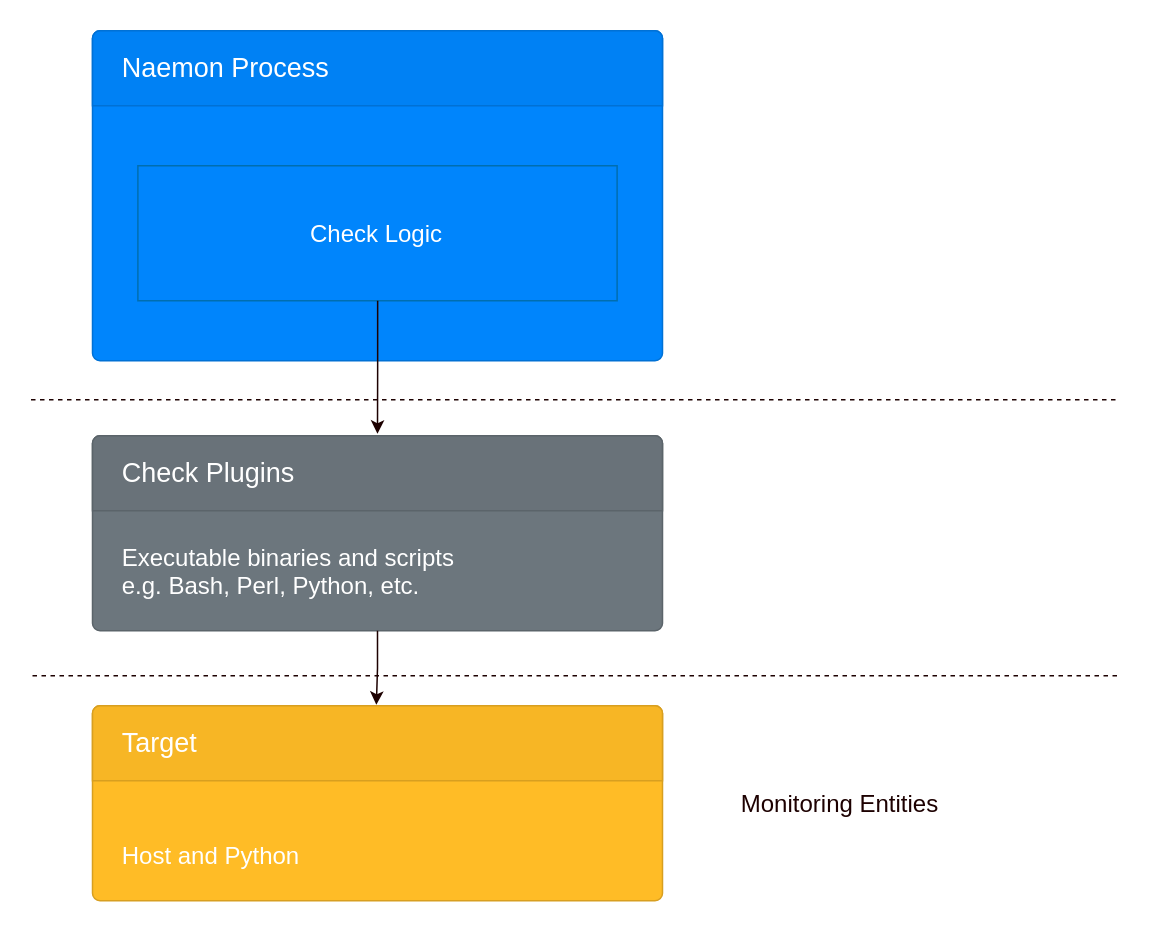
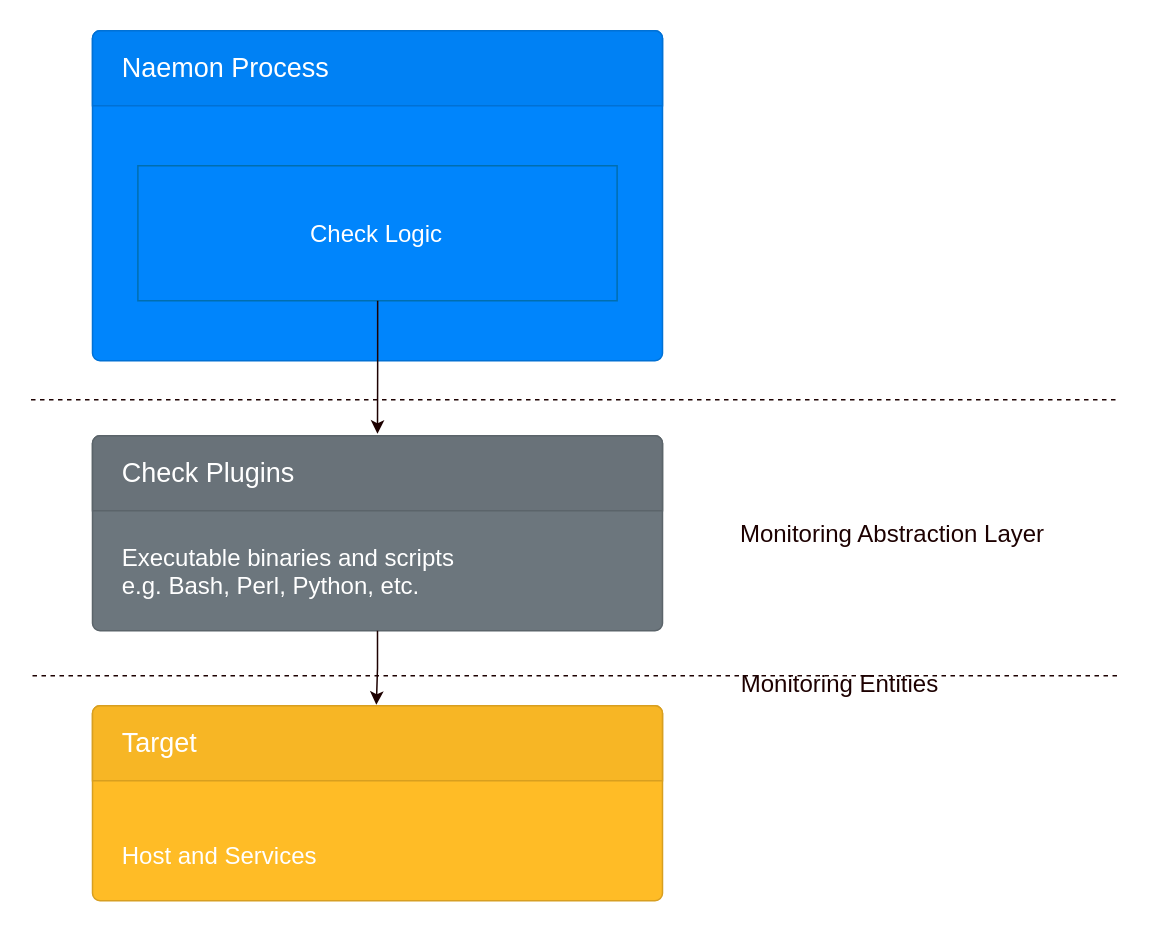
  <mxCell id="0" />
  <mxCell id="1" parent="0" />
  <mxCell id="2" value="" style="html=1;shadow=0;dashed=0;shape=mxgraph.bootstrap.rrect;rSize=5;strokeColor=#0071D5;html=1;whiteSpace=wrap;fillColor=#0085FC;fontColor=#ffffff;verticalAlign=bottom;align=left;spacing=20;spacingBottom=0;fontSize=16;" parent="1" vertex="1"><mxGeometry x="61" y="20" width="380" height="220" as="geometry" /></mxCell>
  <mxCell id="3" value="Naemon Process" style="html=1;shadow=0;dashed=0;shape=mxgraph.bootstrap.topButton;rSize=5;perimeter=none;whiteSpace=wrap;fillColor=#0081F4;strokeColor=#0071D5;fontColor=#ffffff;resizeWidth=1;fontSize=18;align=left;spacing=20;" parent="2" vertex="1"><mxGeometry width="380" height="50" relative="1" as="geometry" /></mxCell>
  <mxCell id="4" value="Check Logic" style="rounded=0;whiteSpace=wrap;html=1;fillColor=#0085fc;fontColor=#ffffff;strokeColor=#006EAF;fontSize=16;" parent="2" vertex="1"><mxGeometry x="30.258" y="90" width="319.478" height="90" as="geometry" /></mxCell>
  <mxCell id="5" value="&lt;br style=&quot;font-size: 16px;&quot;&gt;Executable binaries and scripts&lt;div style=&quot;font-size: 16px;&quot;&gt;e.g. Bash, Perl, Python, etc.&lt;/div&gt;" style="html=1;shadow=0;dashed=0;shape=mxgraph.bootstrap.rrect;rSize=5;strokeColor=#5B646A;html=1;whiteSpace=wrap;fillColor=#6C767D;fontColor=#ffffff;verticalAlign=bottom;align=left;spacing=20;spacingBottom=0;fontSize=16;" parent="1" vertex="1"><mxGeometry x="61" y="290" width="380" height="130" as="geometry" /></mxCell>
  <mxCell id="6" value="Check Plugins" style="html=1;shadow=0;dashed=0;shape=mxgraph.bootstrap.topButton;rSize=5;perimeter=none;whiteSpace=wrap;fillColor=#697279;strokeColor=#5B646A;fontColor=#ffffff;resizeWidth=1;fontSize=18;align=left;spacing=20;" parent="5" vertex="1"><mxGeometry width="380" height="50" relative="1" as="geometry" /></mxCell>
- <mxCell id="7" value="&lt;font style=&quot;font-size: 16px;&quot;&gt;&lt;br style=&quot;&quot;&gt;Host and Python&lt;/font&gt;" style="html=1;shadow=0;dashed=0;shape=mxgraph.bootstrap.rrect;rSize=5;strokeColor=#D89F20;html=1;whiteSpace=wrap;fillColor=#FFBC26;fontColor=#ffffff;verticalAlign=bottom;align=left;spacing=20;spacingBottom=0;fontSize=14;" parent="1" vertex="1"><mxGeometry x="61" y="470" width="380" height="130" as="geometry" /></mxCell>
+ <mxCell id="7" value="&lt;font style=&quot;font-size: 16px;&quot;&gt;&lt;br style=&quot;&quot;&gt;Host and Services&lt;/font&gt;" style="html=1;shadow=0;dashed=0;shape=mxgraph.bootstrap.rrect;rSize=5;strokeColor=#D89F20;html=1;whiteSpace=wrap;fillColor=#FFBC26;fontColor=#ffffff;verticalAlign=bottom;align=left;spacing=20;spacingBottom=0;fontSize=14;" parent="1" vertex="1"><mxGeometry x="61" y="470" width="380" height="130" as="geometry" /></mxCell>
  <mxCell id="8" value="Target" style="html=1;shadow=0;dashed=0;shape=mxgraph.bootstrap.topButton;rSize=5;perimeter=none;whiteSpace=wrap;fillColor=#F7B625;strokeColor=#D89F20;fontColor=#ffffff;resizeWidth=1;fontSize=18;align=left;spacing=20;" parent="7" vertex="1"><mxGeometry width="380" height="50" relative="1" as="geometry" /></mxCell>
  <mxCell id="9" value="" style="endArrow=none;dashed=1;html=1;rounded=0;fontColor=#1D0101;strokeColor=#1D0101;" parent="1" edge="1"><mxGeometry width="50" height="50" relative="1" as="geometry"><mxPoint x="20" y="266" as="sourcePoint" /><mxPoint x="746" y="266" as="targetPoint" /></mxGeometry></mxCell>
- <mxCell id="11" value="&lt;font style=&quot;font-size: 16px;&quot;&gt;Monitoring Entities&lt;/font&gt;" style="text;html=1;align=center;verticalAlign=middle;resizable=0;points=[];autosize=1;strokeColor=none;fillColor=none;fontSize=16;fontColor=#1D0101;" parent="1" vertex="1"><mxGeometry x="479" y="520" width="160" height="30" as="geometry" /></mxCell>
+ <mxCell id="10" value="&lt;font style=&quot;font-size: 16px;&quot;&gt;Monitoring Abstraction Layer&lt;/font&gt;" style="text;html=1;align=center;verticalAlign=middle;resizable=0;points=[];autosize=1;strokeColor=none;fillColor=none;fontSize=16;fontColor=#1D0101;" parent="1" vertex="1"><mxGeometry x="479" y="340" width="230" height="30" as="geometry" /></mxCell>
+ <mxCell id="11" value="&lt;font style=&quot;font-size: 16px;&quot;&gt;Monitoring Entities&lt;/font&gt;" style="text;html=1;align=center;verticalAlign=middle;resizable=0;points=[];autosize=1;strokeColor=none;fillColor=none;fontSize=16;fontColor=#1D0101;" parent="1" vertex="1"><mxGeometry x="479" y="440" width="160" height="30" as="geometry" /></mxCell>
  <mxCell id="12" value="" style="endArrow=none;dashed=1;html=1;rounded=0;fontColor=#1D0101;strokeColor=#1D0101;" parent="1" edge="1"><mxGeometry width="50" height="50" relative="1" as="geometry"><mxPoint x="21" y="450" as="sourcePoint" /><mxPoint x="747" y="450" as="targetPoint" /></mxGeometry></mxCell>
  <mxCell id="13" style="edgeStyle=orthogonalEdgeStyle;rounded=0;orthogonalLoop=1;jettySize=auto;html=1;entryX=0.5;entryY=-0.027;entryDx=0;entryDy=0;entryPerimeter=0;fontColor=#1D0101;strokeColor=#1D0101;" parent="1" source="4" target="6" edge="1"><mxGeometry relative="1" as="geometry" /></mxCell>
  <mxCell id="14" style="edgeStyle=orthogonalEdgeStyle;rounded=0;orthogonalLoop=1;jettySize=auto;html=1;entryX=0.498;entryY=-0.013;entryDx=0;entryDy=0;entryPerimeter=0;fontColor=#1D0101;strokeColor=#1D0101;" parent="1" source="5" target="8" edge="1"><mxGeometry relative="1" as="geometry" /></mxCell>
